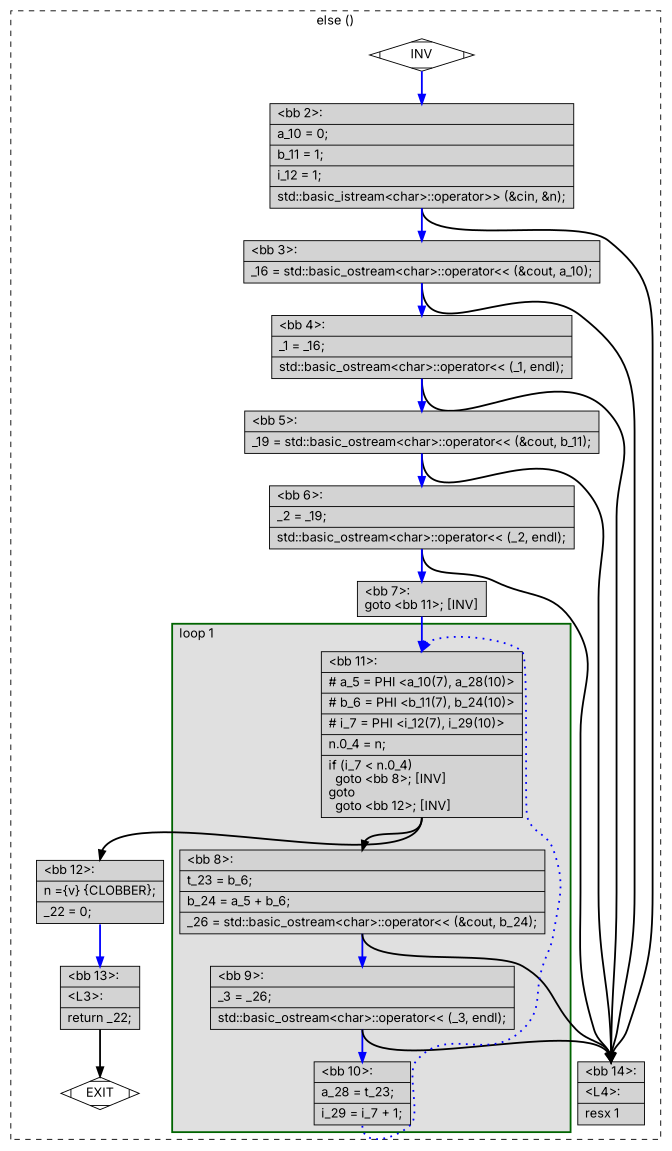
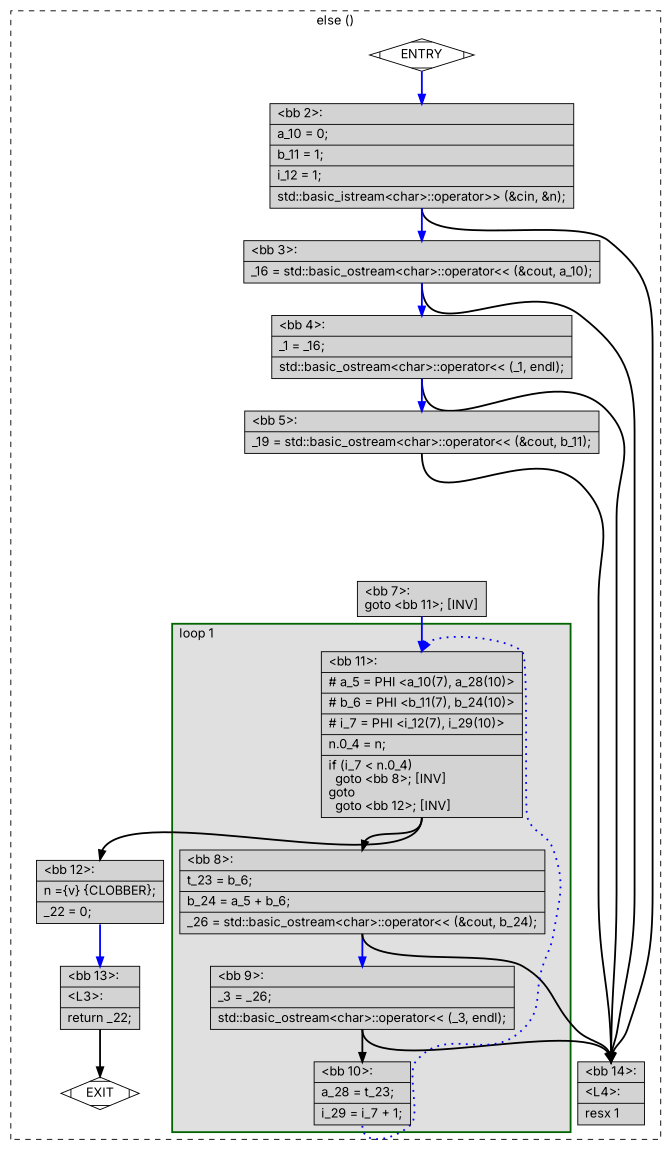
  digraph {
    fontname=Inter
    node [fillcolor=lightgrey fontname=Inter shape=record style=filled]
    edge [color=blue constraint=true fontname=Inter headport=n style="solid,bold" tailport=s weight=10]
    n1 [label="{\<bb\ 11\>:\l|#\ a_5\ =\ PHI\ \<a_10(7),\ a_28(10)\>\l|#\ b_6\ =\ PHI\ \<b_11(7),\ b_24(10)\>\l|#\ i_7\ =\ PHI\ \<i_12(7),\ i_29(10)\>\l|n.0_4\ =\ n;\l|if\ (i_7\ \<\ n.0_4)\l\ \ goto\ \<bb\ 8\>;\ [INV]\lgoto\l\ \ goto\ \<bb\ 12\>;\ [INV]\l}"]
    n2 [label="{\<bb\ 8\>:\l|t_23\ =\ b_6;\l|b_24\ =\ a_5\ +\ b_6;\l|_26\ =\ std::basic_ostream\<char\>::operator\<\<\ (&cout,\ b_24);\l}"]
    n3 [label="{\<bb\ 9\>:\l|_3\ =\ _26;\l|std::basic_ostream\<char\>::operator\<\<\ (_3,\ endl);\l}"]
    n4 [label="{\<bb\ 10\>:\l|a_28\ =\ t_23;\l|i_29\ =\ i_7\ +\ 1;\l}"]
    n5 [label="{\<bb\ 12\>:\l|n\ =\{v\}\ \{CLOBBER\};\l|_22\ =\ 0;\l}"]
    n6 [label="{\<bb\ 14\>:\l|\<L4\>:\l|resx\ 1\l}"]
-   n7 [fillcolor=white label=INV shape=Mdiamond]
+   n7 [fillcolor=white label=ENTRY shape=Mdiamond]
    n8 [fillcolor=white label=EXIT shape=Mdiamond]
    n9 [label="{\<bb\ 2\>:\l|a_10\ =\ 0;\l|b_11\ =\ 1;\l|i_12\ =\ 1;\l|std::basic_istream\<char\>::operator\>\>\ (&cin,\ &n);\l}"]
    n10 [label="{\<bb\ 3\>:\l|_16\ =\ std::basic_ostream\<char\>::operator\<\<\ (&cout,\ a_10);\l}"]
    n11 [label="{\<bb\ 4\>:\l|_1\ =\ _16;\l|std::basic_ostream\<char\>::operator\<\<\ (_1,\ endl);\l}"]
    n12 [label="{\<bb\ 5\>:\l|_19\ =\ std::basic_ostream\<char\>::operator\<\<\ (&cout,\ b_11);\l}"]
-   n13 [label="{\<bb\ 6\>:\l|_2\ =\ _19;\l|std::basic_ostream\<char\>::operator\<\<\ (_2,\ endl);\l}"]
    n14 [label="{\<bb\ 7\>:\lgoto\ \<bb\ 11\>;\ [INV]\l}"]
    n15 [label="{\<bb\ 13\>:\l|\<L3\>:\l|return\ _22;\l}"]
    subgraph cluster_1 {
      color=black
      label="else ()"
      style=dashed
      n5
      n6
      n7
      n8
      n9
      n10
      n11
      n12
-     n13
      n14
      n15
      subgraph cluster_2 {
        color=darkgreen
        fillcolor=grey88
        label="loop 1"
        labeljust=l
        penwidth=2
        style=filled
        n1
        n2
        n3
        n4
      }
    }
    n1 -> n2 [color=black]
    n1 -> n5 [color=black]
    n2 -> n3 [weight=100]
    n2 -> n6 [color=black]
-   n3 -> n4 [weight=100]
+   n3 -> n4 [color=black weight=100]
    n3 -> n6 [color=black]
    n4 -> n1 [constraint=false style="dotted,bold"]
    n5 -> n15 [weight=100]
    n7 -> n8 [style=invis color="" weight=""]
    n7 -> n9 [weight=100]
    n9 -> n6 [color=black]
    n9 -> n10 [weight=100]
    n10 -> n6 [color=black]
    n10 -> n11 [weight=100]
    n11 -> n6 [color=black]
    n11 -> n12 [weight=100]
    n12 -> n6 [color=black]
-   n12 -> n13 [weight=100]
-   n13 -> n6 [color=black]
-   n13 -> n14 [weight=100]
    n14 -> n1 [weight=100]
    n15 -> n8 [color=black]
  }
